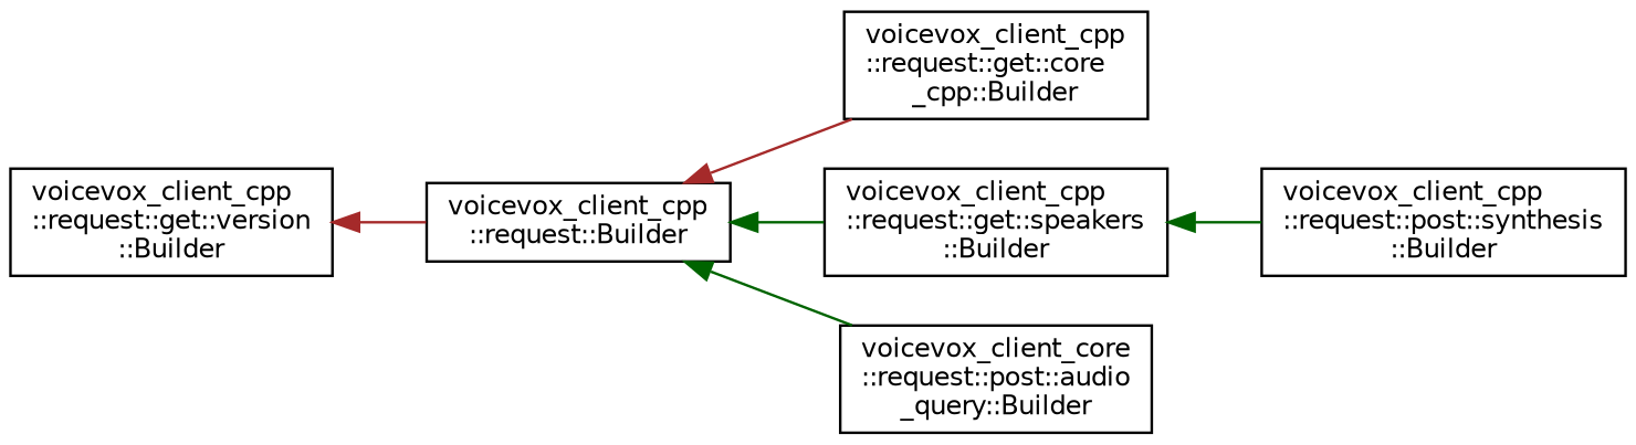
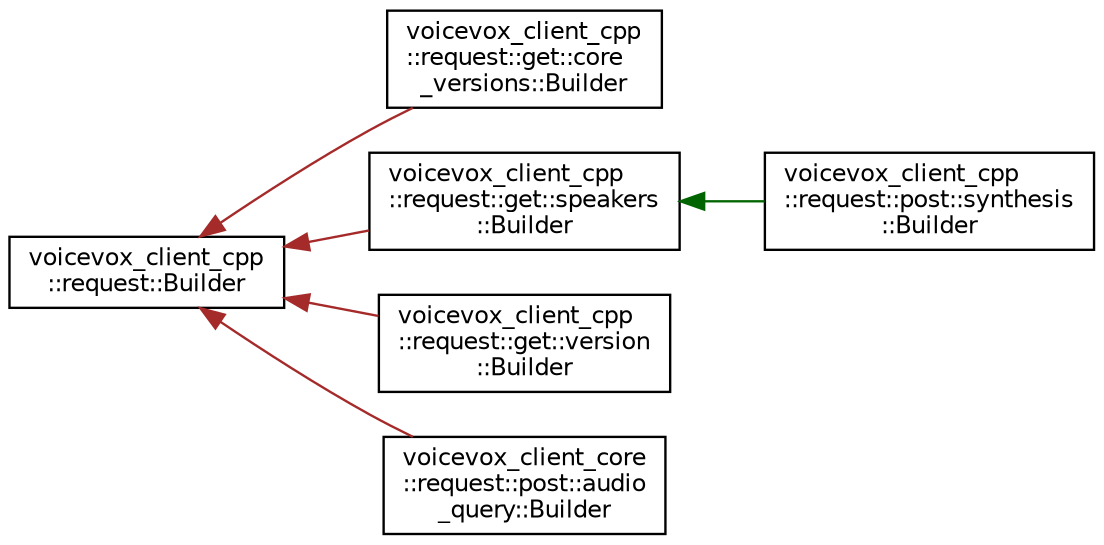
  digraph {
    rankdir=LR
    node [color=black fillcolor=white fontname=Helvetica fontsize=10 shape=record style=filled]
    edge [color=brown dir=back fontname=Helvetica fontsize=10 labelfontname=Helvetica labelfontsize=10 style=solid]
    n1 [height=0.2 label="voicevox_client_cpp\l::request::Builder" width=0.4]
-   n2 [height=0.2 label="voicevox_client_cpp\l::request::get::core\l_cpp::Builder" width=0.4]
+   n2 [height=0.2 label="voicevox_client_cpp\l::request::get::core\l_versions::Builder" width=0.4]
    n3 [height=0.2 label="voicevox_client_cpp\l::request::get::speakers\l::Builder" width=0.4]
    n4 [height=0.2 label="voicevox_client_cpp\l::request::get::version\l::Builder" width=0.4]
    n5 [height=0.2 label="voicevox_client_core\l::request::post::audio\l_query::Builder" width=0.4]
    n6 [height=0.2 label="voicevox_client_cpp\l::request::post::synthesis\l::Builder" width=0.4]
    n1 -> n2
-   n1 -> n3 [color=darkgreen]
-   n4 -> n1
-   n1 -> n5 [color=darkgreen]
+   n1 -> n3
+   n1 -> n4
+   n1 -> n5
    n3 -> n6 [color=darkgreen]
  }
